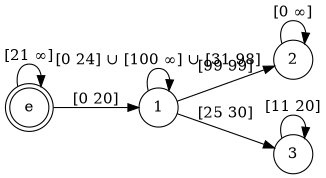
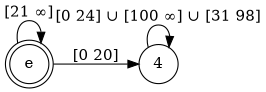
  digraph {
    rankdir=LR
    node [shape=circle]
    e [shape=doublecircle]
-   1
-   2
-   3
+   1 [label=4]
    e -> e [label="[21 ∞]"]
    e -> 1 [label="[0 20]"]
    1 -> 1 [label="[0 24] ∪ [100 ∞] ∪ [31 98]"]
-   1 -> 2 [label="[99 99]"]
-   1 -> 3 [label="[25 30]"]
-   2 -> 2 [label="[0 ∞]"]
-   3 -> 3 [label="[11 20]"]
  }
